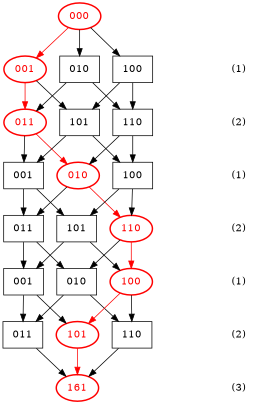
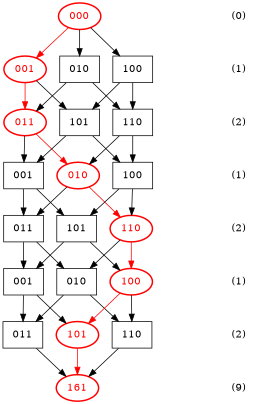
  digraph {
    node [shape=plaintext]
    edge [style=solid]
    n1 [label=0 style=invis]
    000 [color=red fontcolor=red shape=ellipse style=bold]
    n3 [label=1 style=invis]
    001 [color=red fontcolor=red shape=ellipse style=bold]
    010 [shape=box]
    100 [shape=box]
    n7 [label=2 style=invis]
    011 [color=red fontcolor=red shape=ellipse style=bold]
    101 [shape=box]
    110 [shape=box]
    n11 [label=3 style=invis]
    n12 [label=001 shape=box]
    n13 [color=red fontcolor=red label=010 shape=ellipse style=bold]
    n14 [label=100 shape=box]
    n15 [label=4 style=invis]
    n16 [label=101 shape=box]
    n17 [label=011 shape=box]
    n18 [color=red fontcolor=red label=110 shape=ellipse style=bold]
    n19 [label=5 style=invis]
    n20 [label=001 shape=box]
    n21 [label=010 shape=box]
    n22 [color=red fontcolor=red label=100 shape=ellipse style=bold]
    n23 [label=6 style=invis]
    n24 [color=red fontcolor=red label=101 shape=ellipse style=bold]
    n25 [label=011 shape=box]
    n26 [label=110 shape=box]
    n27 [label=7 style=invis]
    n28 [color=red fontcolor=red label=161 shape=ellipse style=bold]
+   n29 [label="(0)"]
    n30 [label="(1)"]
    n31 [label="(2)"]
    n32 [label="(1)"]
    n33 [label="(2)"]
    n34 [label="(1)"]
    n35 [label="(2)"]
-   n36 [label="(3)"]
+   n36 [label="(9)"]
    subgraph sub_1 {
      rank=same
      n1
      000
    }
    subgraph sub_2 {
      rank=same
      n3
      001
      010
      100
    }
    subgraph sub_3 {
      rank=same
      n7
      011
      101
      110
    }
    subgraph sub_4 {
      rank=same
      n11
      n12
      n13
      n14
    }
    subgraph sub_5 {
      rank=same
      n15
      n16
      n17
      n18
    }
    subgraph sub_6 {
      rank=same
      n19
      n20
      n21
      n22
    }
    subgraph sub_7 {
      rank=same
      n23
      n24
      n25
      n26
    }
    subgraph sub_8 {
      rank=same
      n27
      n28
    }
    000 -> 001 [color=red]
    000 -> 010
    000 -> 100
    001 -> 011 [color=red]
    001 -> 101
    010 -> 011
    010 -> 110
    100 -> 101
    100 -> 110
    011 -> n12
    011 -> n13 [color=red]
    101 -> n12
    101 -> n14
    110 -> n13
    110 -> n14
    n12 -> n16
    n12 -> n17
    n13 -> n17
    n13 -> n18 [color=red]
    n14 -> n16
    n14 -> n18
    n16 -> n20
    n16 -> n22
    n17 -> n20
    n17 -> n21
    n18 -> n21
    n18 -> n22 [color=red]
    n20 -> n24
    n20 -> n25
    n21 -> n25
    n21 -> n26
    n22 -> n24 [color=red]
    n22 -> n26
    n24 -> n28 [color=red]
    n25 -> n28
    n26 -> n28
+   n29 -> n30 [style=invis]
    n30 -> n31 [style=invis]
    n31 -> n32 [style=invis]
    n32 -> n33 [style=invis]
    n33 -> n34 [style=invis]
    n34 -> n35 [style=invis]
    n35 -> n36 [style=invis]
  }
